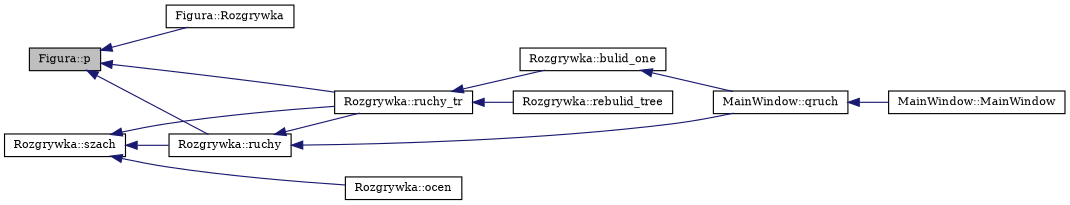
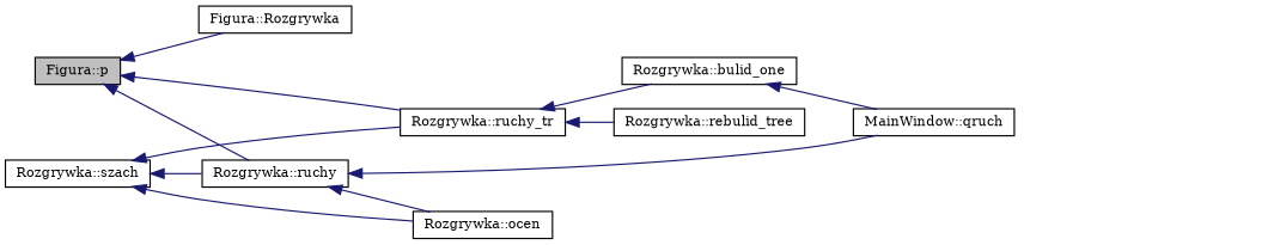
  digraph {
    fontname="DejaVu Serif"
    rankdir=LR
    node [color=black fillcolor=white fontname="DejaVu Serif" fontsize=10 shape=record style=filled]
    edge [color=midnightblue dir=back fontname="DejaVu Serif" fontsize=10 labelfontname=Helvetica labelfontsize=10 style=solid]
    n1 [fillcolor=grey75 fontcolor=black height=0.2 label="Figura::p" width=0.4]
    n2 [height=0.2 label="Figura::Rozgrywka" width=0.4]
    n3 [height=0.2 label="Rozgrywka::ruchy" width=0.4]
    n4 [height=0.2 label="Rozgrywka::ruchy_tr" width=0.4]
    n5 [height=0.2 label="MainWindow::qruch" width=0.4]
    n6 [height=0.2 label="Rozgrywka::ocen" width=0.4]
    n7 [height=0.2 label="Rozgrywka::bulid_one" width=0.4]
    n8 [height=0.2 label="Rozgrywka::rebulid_tree" width=0.4]
-   n9 [height=0.2 label="MainWindow::MainWindow" width=0.4]
    n10 [height=0.2 label="Rozgrywka::szach" width=0.4]
    n1 -> n2
    n1 -> n3
    n1 -> n4
    n3 -> n5
-   n3 -> n4
+   n3 -> n6
    n4 -> n7
    n4 -> n8
-   n5 -> n9
    n7 -> n5
    n10 -> n3
    n10 -> n4
    n10 -> n6
  }
